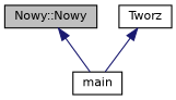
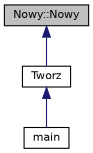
  digraph {
    rankdir=TB
    node [color=black fillcolor=white fontname=Helvetica fontsize=10 shape=record style=filled]
    edge [color=midnightblue dir=back fontname=Helvetica fontsize=10 labelfontname=Helvetica labelfontsize=10 style=solid]
    n1 [fillcolor=grey75 fontcolor=black height=0.2 label="Nowy::Nowy" width=0.4]
    n2 [height=0.2 label=Tworz width=0.4]
    n3 [height=0.2 label=main width=0.4]
-   n1 -> n3
+   n1 -> n2
    n2 -> n3
  }
